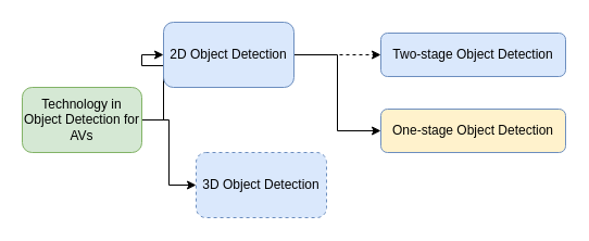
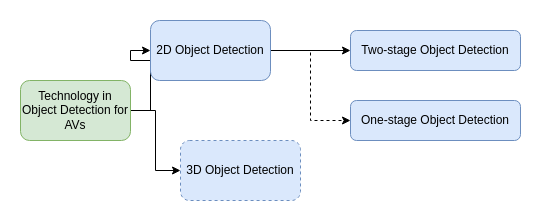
  <mxCell id="0" />
  <mxCell id="1" parent="0" />
  <mxCell id="2" style="edgeStyle=orthogonalEdgeStyle;rounded=0;orthogonalLoop=1;jettySize=auto;html=1;entryX=0;entryY=0.5;entryDx=0;entryDy=0;" edge="1" parent="1" source="4" target="7"><mxGeometry relative="1" as="geometry" /></mxCell>
  <mxCell id="3" style="edgeStyle=orthogonalEdgeStyle;rounded=0;orthogonalLoop=1;jettySize=auto;html=1;entryX=0;entryY=0.5;entryDx=0;entryDy=0;" edge="1" parent="1" source="4" target="8"><mxGeometry relative="1" as="geometry" /></mxCell>
  <mxCell id="4" value="Technology in Object Detection for AVs&lt;span style=&quot;box-sizing: border-box; color: transparent; cursor: text; position: absolute; transform-origin: 0px 0px; text-align: start; background-color: rgb(255, 255, 255); left: 175.247px; top: 871.637px; font-size: 15.901px; font-family: sans-serif; transform: scaleX(1.318);&quot; dir=&quot;ltr&quot; role=&quot;presentation&quot;&gt;ECHNOLOGY IN&lt;/span&gt;&lt;span style=&quot;box-sizing: border-box; color: transparent; cursor: text; position: absolute; transform-origin: 0px 0px; text-align: start; background-color: rgb(255, 255, 255); left: 305.732px; top: 871.637px; font-size: 15.901px; font-family: sans-serif;&quot; dir=&quot;ltr&quot; role=&quot;presentation&quot;&gt; &lt;/span&gt;&lt;span style=&quot;box-sizing: border-box; color: transparent; cursor: text; position: absolute; transform-origin: 0px 0px; text-align: start; background-color: rgb(255, 255, 255); left: 311.678px; top: 868.521px; font-size: 19.876px; font-family: sans-serif;&quot; dir=&quot;ltr&quot; role=&quot;presentation&quot;&gt;O&lt;/span&gt;&lt;span style=&quot;box-sizing: border-box; color: transparent; cursor: text; position: absolute; transform-origin: 0px 0px; text-align: start; background-color: rgb(255, 255, 255); left: 327.023px; top: 871.637px; font-size: 15.901px; font-family: sans-serif; transform: scaleX(1.35);&quot; dir=&quot;ltr&quot; role=&quot;presentation&quot;&gt;BJECT&lt;/span&gt;&lt;span style=&quot;box-sizing: border-box; color: transparent; cursor: text; position: absolute; transform-origin: 0px 0px; text-align: start; background-color: rgb(255, 255, 255); left: 377.779px; top: 871.637px; font-size: 15.901px; font-family: sans-serif;&quot; dir=&quot;ltr&quot; role=&quot;presentation&quot;&gt; &lt;/span&gt;&lt;span style=&quot;box-sizing: border-box; color: transparent; cursor: text; position: absolute; transform-origin: 0px 0px; text-align: start; background-color: rgb(255, 255, 255); left: 383.729px; top: 868.521px; font-size: 19.876px; font-family: sans-serif;&quot; dir=&quot;ltr&quot; role=&quot;presentation&quot;&gt;D&lt;/span&gt;&lt;span style=&quot;box-sizing: border-box; color: transparent; cursor: text; position: absolute; transform-origin: 0px 0px; text-align: start; background-color: rgb(255, 255, 255); left: 399.073px; top: 871.637px; font-size: 15.901px; font-family: sans-serif; transform: scaleX(1.311);&quot; dir=&quot;ltr&quot; role=&quot;presentation&quot;&gt;ETECTION FOR&lt;/span&gt;&lt;span style=&quot;box-sizing: border-box; color: transparent; cursor: text; position: absolute; transform-origin: 0px 0px; text-align: start; background-color: rgb(255, 255, 255); left: 522.498px; top: 871.637px; font-size: 15.901px; font-family: sans-serif;&quot; dir=&quot;ltr&quot; role=&quot;presentation&quot;&gt; &lt;/span&gt;&lt;span style=&quot;box-sizing: border-box; color: transparent; cursor: text; position: absolute; transform-origin: 0px 0px; text-align: start; background-color: rgb(255, 255, 255); left: 528.448px; top: 868.521px; font-size: 19.876px; font-family: sans-serif; transform: scaleX(1.233);&quot; dir=&quot;ltr&quot; role=&quot;presentation&quot;&gt;AV&lt;/span&gt;&lt;span style=&quot;box-sizing: border-box; color: transparent; cursor: text; position: absolute; transform-origin: 0px 0px; text-align: start; background-color: rgb(255, 255, 255); left: 556.453px; top: 871.637px; font-size: 15.901px; font-family: sans-serif;&quot; dir=&quot;ltr&quot; role=&quot;presentation&quot;&gt;S&lt;/span&gt;" style="rounded=1;whiteSpace=wrap;html=1;fillColor=#d5e8d4;strokeColor=#82b366;" vertex="1" parent="1"><mxGeometry x="20" y="80" width="110" height="60" as="geometry" /></mxCell>
- <mxCell id="5" style="edgeStyle=orthogonalEdgeStyle;rounded=0;orthogonalLoop=1;jettySize=auto;html=1;entryX=0;entryY=0.5;entryDx=0;entryDy=0;dashed=1;" edge="1" parent="1" source="7" target="9"><mxGeometry relative="1" as="geometry" /></mxCell>
- <mxCell id="6" style="edgeStyle=orthogonalEdgeStyle;rounded=0;orthogonalLoop=1;jettySize=auto;html=1;entryX=0;entryY=0.5;entryDx=0;entryDy=0;" edge="1" parent="1" source="7" target="10"><mxGeometry relative="1" as="geometry" /></mxCell>
+ <mxCell id="5" style="edgeStyle=orthogonalEdgeStyle;rounded=0;orthogonalLoop=1;jettySize=auto;html=1;entryX=0;entryY=0.5;entryDx=0;entryDy=0;" edge="1" parent="1" source="7" target="9"><mxGeometry relative="1" as="geometry" /></mxCell>
+ <mxCell id="6" style="edgeStyle=orthogonalEdgeStyle;rounded=0;orthogonalLoop=1;jettySize=auto;html=1;entryX=0;entryY=0.5;entryDx=0;entryDy=0;dashed=1;" edge="1" parent="1" source="7" target="10"><mxGeometry relative="1" as="geometry" /></mxCell>
  <mxCell id="7" value="2D Object Detection" style="rounded=1;whiteSpace=wrap;html=1;fillColor=#dae8fc;strokeColor=#6c8ebf;" vertex="1" parent="1"><mxGeometry x="150" y="20" width="120" height="60" as="geometry" /></mxCell>
  <mxCell id="8" value="3D Object Detection" style="rounded=1;whiteSpace=wrap;html=1;fillColor=#dae8fc;strokeColor=#6c8ebf;dashed=1;" vertex="1" parent="1"><mxGeometry x="180" y="140" width="120" height="60" as="geometry" /></mxCell>
  <mxCell id="9" value="Two-stage Object Detection" style="rounded=1;whiteSpace=wrap;html=1;fillColor=#dae8fc;strokeColor=#6c8ebf;" vertex="1" parent="1"><mxGeometry x="350" y="30" width="170" height="40" as="geometry" /></mxCell>
- <mxCell id="10" value="One-stage Object Detection" style="rounded=1;whiteSpace=wrap;html=1;fillColor=#fff2cc;strokeColor=#6c8ebf;" vertex="1" parent="1"><mxGeometry x="350" y="100" width="170" height="40" as="geometry" /></mxCell>
+ <mxCell id="10" value="One-stage Object Detection" style="rounded=1;whiteSpace=wrap;html=1;fillColor=#dae8fc;strokeColor=#6c8ebf;" vertex="1" parent="1"><mxGeometry x="350" y="100" width="170" height="40" as="geometry" /></mxCell>
